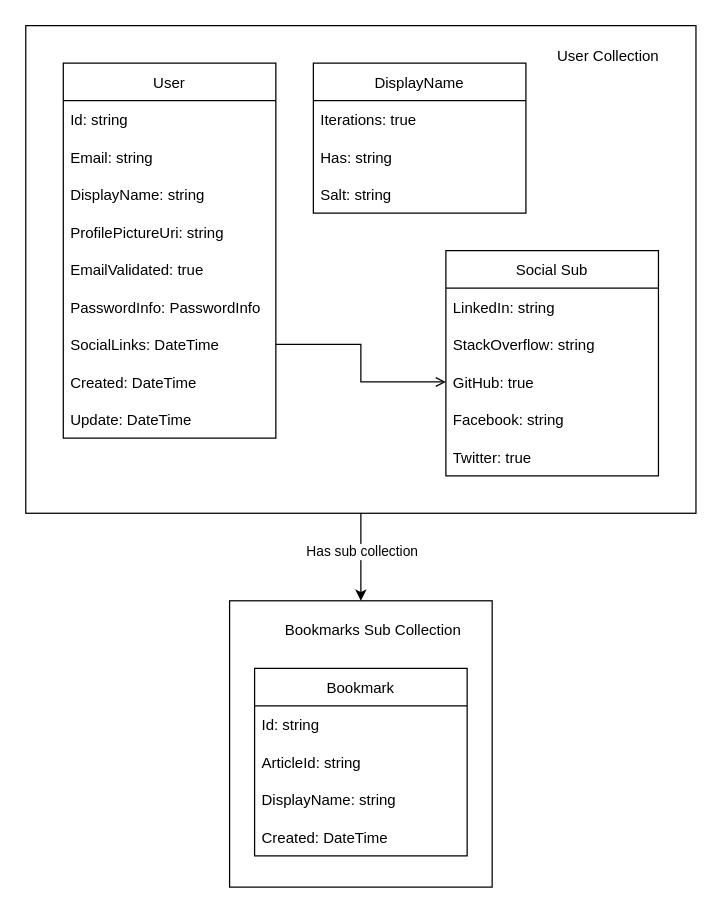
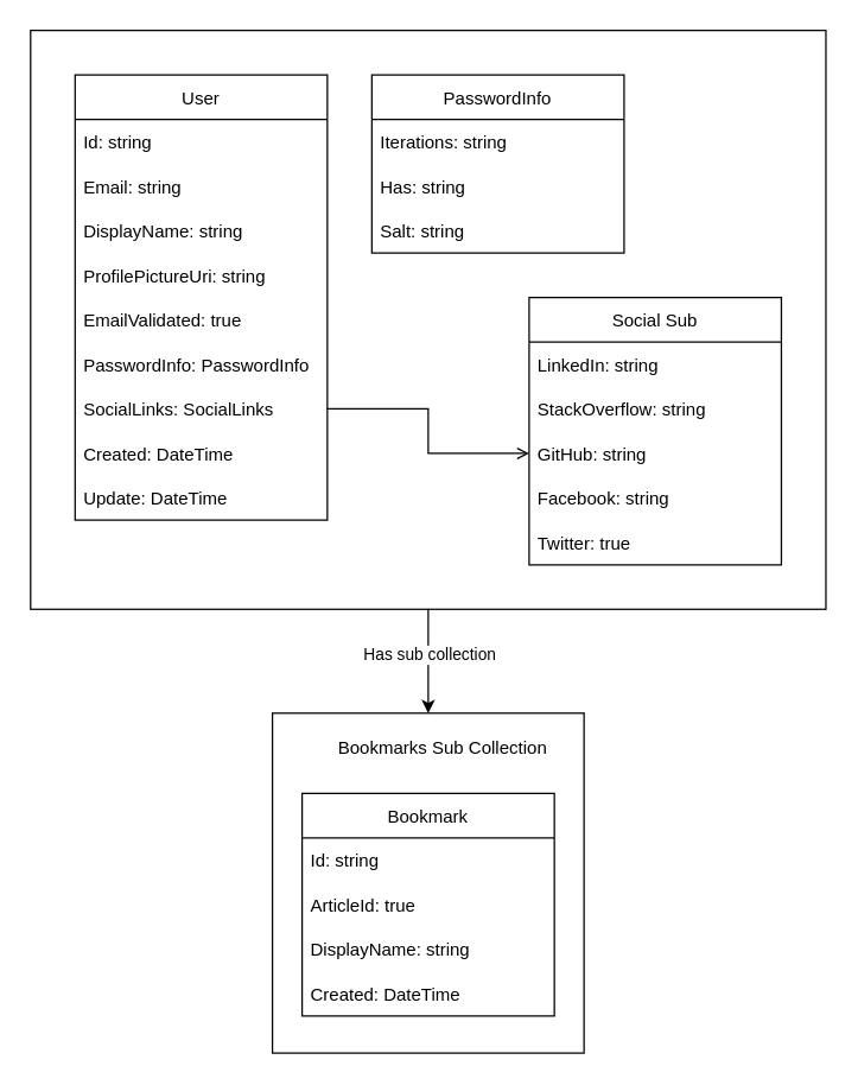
  <mxCell id="0" />
  <mxCell id="1" parent="0" />
  <mxCell id="2" value="" style="group" vertex="1" connectable="0" parent="1"><mxGeometry x="183" y="480" width="210" height="229" as="geometry" /></mxCell>
  <mxCell id="3" value="" style="rounded=0;whiteSpace=wrap;html=1;glass=0;fillStyle=auto;fillColor=none;" vertex="1" parent="2"><mxGeometry width="210" height="229" as="geometry" /></mxCell>
  <mxCell id="4" value="Bookmark" style="swimlane;fontStyle=0;childLayout=stackLayout;horizontal=1;startSize=30;horizontalStack=0;resizeParent=1;resizeParentMax=0;resizeLast=0;collapsible=1;marginBottom=0;fillStyle=auto;swimlaneLine=1;glass=0;" vertex="1" parent="2"><mxGeometry x="20" y="54" width="170" height="150" as="geometry"><mxRectangle x="20" y="54" width="70" height="30" as="alternateBounds" /></mxGeometry></mxCell>
  <mxCell id="5" value="Id: string" style="text;strokeColor=none;fillColor=none;align=left;verticalAlign=middle;spacingLeft=4;spacingRight=4;overflow=hidden;points=[[0,0.5],[1,0.5]];portConstraint=eastwest;rotatable=0;" vertex="1" parent="4"><mxGeometry y="30" width="170" height="30" as="geometry" /></mxCell>
- <mxCell id="6" value="ArticleId: string" style="text;strokeColor=none;fillColor=none;align=left;verticalAlign=middle;spacingLeft=4;spacingRight=4;overflow=hidden;points=[[0,0.5],[1,0.5]];portConstraint=eastwest;rotatable=0;" vertex="1" parent="4"><mxGeometry y="60" width="170" height="30" as="geometry" /></mxCell>
+ <mxCell id="6" value="ArticleId: true" style="text;strokeColor=none;fillColor=none;align=left;verticalAlign=middle;spacingLeft=4;spacingRight=4;overflow=hidden;points=[[0,0.5],[1,0.5]];portConstraint=eastwest;rotatable=0;" vertex="1" parent="4"><mxGeometry y="60" width="170" height="30" as="geometry" /></mxCell>
  <mxCell id="7" value="DisplayName: string" style="text;strokeColor=none;fillColor=none;align=left;verticalAlign=middle;spacingLeft=4;spacingRight=4;overflow=hidden;points=[[0,0.5],[1,0.5]];portConstraint=eastwest;rotatable=0;" vertex="1" parent="4"><mxGeometry y="90" width="170" height="30" as="geometry" /></mxCell>
  <mxCell id="8" value="Created: DateTime" style="text;strokeColor=none;fillColor=none;align=left;verticalAlign=middle;spacingLeft=4;spacingRight=4;overflow=hidden;points=[[0,0.5],[1,0.5]];portConstraint=eastwest;rotatable=0;" vertex="1" parent="4"><mxGeometry y="120" width="170" height="30" as="geometry" /></mxCell>
  <mxCell id="9" value="Bookmarks Sub Collection" style="text;html=1;strokeColor=none;fillColor=none;align=center;verticalAlign=middle;whiteSpace=wrap;rounded=0;glass=0;fillStyle=auto;" vertex="1" parent="2"><mxGeometry x="35" y="9" width="160" height="30" as="geometry" /></mxCell>
  <mxCell id="10" style="edgeStyle=orthogonalEdgeStyle;rounded=0;orthogonalLoop=1;jettySize=auto;html=1;exitX=0.5;exitY=1;exitDx=0;exitDy=0;entryX=0.5;entryY=0;entryDx=0;entryDy=0;" edge="1" parent="1" source="23" target="3"><mxGeometry relative="1" as="geometry" /></mxCell>
  <mxCell id="11" value="Has sub collection" style="edgeLabel;html=1;align=center;verticalAlign=middle;resizable=0;points=[];" vertex="1" connectable="0" parent="10"><mxGeometry x="-0.02" y="-3" relative="1" as="geometry"><mxPoint x="3" y="-4" as="offset" /></mxGeometry></mxCell>
  <mxCell id="12" value="" style="group" vertex="1" connectable="0" parent="1"><mxGeometry x="20" y="20" width="536" height="390" as="geometry" /></mxCell>
  <mxCell id="13" value="User" style="swimlane;fontStyle=0;childLayout=stackLayout;horizontal=1;startSize=30;horizontalStack=0;resizeParent=1;resizeParentMax=0;resizeLast=0;collapsible=1;marginBottom=0;fillStyle=auto;swimlaneLine=1;glass=0;" vertex="1" parent="12"><mxGeometry x="30" y="30" width="170" height="300" as="geometry"><mxRectangle x="150" y="170" width="70" height="30" as="alternateBounds" /></mxGeometry></mxCell>
  <mxCell id="14" value="Id: string" style="text;strokeColor=none;fillColor=none;align=left;verticalAlign=middle;spacingLeft=4;spacingRight=4;overflow=hidden;points=[[0,0.5],[1,0.5]];portConstraint=eastwest;rotatable=0;" vertex="1" parent="13"><mxGeometry y="30" width="170" height="30" as="geometry" /></mxCell>
  <mxCell id="15" value="Email: string" style="text;strokeColor=none;fillColor=none;align=left;verticalAlign=middle;spacingLeft=4;spacingRight=4;overflow=hidden;points=[[0,0.5],[1,0.5]];portConstraint=eastwest;rotatable=0;" vertex="1" parent="13"><mxGeometry y="60" width="170" height="30" as="geometry" /></mxCell>
  <mxCell id="16" value="DisplayName: string" style="text;strokeColor=none;fillColor=none;align=left;verticalAlign=middle;spacingLeft=4;spacingRight=4;overflow=hidden;points=[[0,0.5],[1,0.5]];portConstraint=eastwest;rotatable=0;" vertex="1" parent="13"><mxGeometry y="90" width="170" height="30" as="geometry" /></mxCell>
  <mxCell id="17" value="ProfilePictureUri: string" style="text;strokeColor=none;fillColor=none;align=left;verticalAlign=middle;spacingLeft=4;spacingRight=4;overflow=hidden;points=[[0,0.5],[1,0.5]];portConstraint=eastwest;rotatable=0;" vertex="1" parent="13"><mxGeometry y="120" width="170" height="30" as="geometry" /></mxCell>
  <mxCell id="18" value="EmailValidated: true" style="text;strokeColor=none;fillColor=none;align=left;verticalAlign=middle;spacingLeft=4;spacingRight=4;overflow=hidden;points=[[0,0.5],[1,0.5]];portConstraint=eastwest;rotatable=0;" vertex="1" parent="13"><mxGeometry y="150" width="170" height="30" as="geometry" /></mxCell>
  <mxCell id="19" value="PasswordInfo: PasswordInfo" style="text;strokeColor=none;fillColor=none;align=left;verticalAlign=middle;spacingLeft=4;spacingRight=4;overflow=hidden;points=[[0,0.5],[1,0.5]];portConstraint=eastwest;rotatable=0;" vertex="1" parent="13"><mxGeometry y="180" width="170" height="30" as="geometry" /></mxCell>
- <mxCell id="20" value="SocialLinks: DateTime" style="text;strokeColor=none;fillColor=none;align=left;verticalAlign=middle;spacingLeft=4;spacingRight=4;overflow=hidden;points=[[0,0.5],[1,0.5]];portConstraint=eastwest;rotatable=0;" vertex="1" parent="13"><mxGeometry y="210" width="170" height="30" as="geometry" /></mxCell>
+ <mxCell id="20" value="SocialLinks: SocialLinks" style="text;strokeColor=none;fillColor=none;align=left;verticalAlign=middle;spacingLeft=4;spacingRight=4;overflow=hidden;points=[[0,0.5],[1,0.5]];portConstraint=eastwest;rotatable=0;" vertex="1" parent="13"><mxGeometry y="210" width="170" height="30" as="geometry" /></mxCell>
  <mxCell id="21" value="Created: DateTime" style="text;strokeColor=none;fillColor=none;align=left;verticalAlign=middle;spacingLeft=4;spacingRight=4;overflow=hidden;points=[[0,0.5],[1,0.5]];portConstraint=eastwest;rotatable=0;" vertex="1" parent="13"><mxGeometry y="240" width="170" height="30" as="geometry" /></mxCell>
  <mxCell id="22" value="Update: DateTime" style="text;strokeColor=none;fillColor=none;align=left;verticalAlign=middle;spacingLeft=4;spacingRight=4;overflow=hidden;points=[[0,0.5],[1,0.5]];portConstraint=eastwest;rotatable=0;" vertex="1" parent="13"><mxGeometry y="270" width="170" height="30" as="geometry" /></mxCell>
  <mxCell id="23" value="" style="rounded=0;whiteSpace=wrap;html=1;glass=0;fillStyle=auto;fillColor=none;" vertex="1" parent="12"><mxGeometry width="536" height="390" as="geometry" /></mxCell>
- <mxCell id="24" value="DisplayName" style="swimlane;fontStyle=0;childLayout=stackLayout;horizontal=1;startSize=30;horizontalStack=0;resizeParent=1;resizeParentMax=0;resizeLast=0;collapsible=1;marginBottom=0;fillStyle=auto;swimlaneLine=1;glass=0;" vertex="1" parent="12"><mxGeometry x="230" y="30" width="170" height="120" as="geometry"><mxRectangle x="230" y="30" width="90" height="30" as="alternateBounds" /></mxGeometry></mxCell>
- <mxCell id="25" value="Iterations: true" style="text;strokeColor=none;fillColor=none;align=left;verticalAlign=middle;spacingLeft=4;spacingRight=4;overflow=hidden;points=[[0,0.5],[1,0.5]];portConstraint=eastwest;rotatable=0;" vertex="1" parent="24"><mxGeometry y="30" width="170" height="30" as="geometry" /></mxCell>
+ <mxCell id="24" value="PasswordInfo" style="swimlane;fontStyle=0;childLayout=stackLayout;horizontal=1;startSize=30;horizontalStack=0;resizeParent=1;resizeParentMax=0;resizeLast=0;collapsible=1;marginBottom=0;fillStyle=auto;swimlaneLine=1;glass=0;" vertex="1" parent="12"><mxGeometry x="230" y="30" width="170" height="120" as="geometry"><mxRectangle x="230" y="30" width="90" height="30" as="alternateBounds" /></mxGeometry></mxCell>
+ <mxCell id="25" value="Iterations: string" style="text;strokeColor=none;fillColor=none;align=left;verticalAlign=middle;spacingLeft=4;spacingRight=4;overflow=hidden;points=[[0,0.5],[1,0.5]];portConstraint=eastwest;rotatable=0;" vertex="1" parent="24"><mxGeometry y="30" width="170" height="30" as="geometry" /></mxCell>
  <mxCell id="26" value="Has: string" style="text;strokeColor=none;fillColor=none;align=left;verticalAlign=middle;spacingLeft=4;spacingRight=4;overflow=hidden;points=[[0,0.5],[1,0.5]];portConstraint=eastwest;rotatable=0;" vertex="1" parent="24"><mxGeometry y="60" width="170" height="30" as="geometry" /></mxCell>
  <mxCell id="27" value="Salt: string" style="text;strokeColor=none;fillColor=none;align=left;verticalAlign=middle;spacingLeft=4;spacingRight=4;overflow=hidden;points=[[0,0.5],[1,0.5]];portConstraint=eastwest;rotatable=0;" vertex="1" parent="24"><mxGeometry y="90" width="170" height="30" as="geometry" /></mxCell>
  <mxCell id="28" value="Social Sub" style="swimlane;fontStyle=0;childLayout=stackLayout;horizontal=1;startSize=30;horizontalStack=0;resizeParent=1;resizeParentMax=0;resizeLast=0;collapsible=1;marginBottom=0;fillStyle=auto;swimlaneLine=1;glass=0;" vertex="1" parent="12"><mxGeometry x="336" y="180" width="170" height="180" as="geometry"><mxRectangle x="340" y="165" width="90" height="30" as="alternateBounds" /></mxGeometry></mxCell>
  <mxCell id="29" value="LinkedIn: string" style="text;strokeColor=none;fillColor=none;align=left;verticalAlign=middle;spacingLeft=4;spacingRight=4;overflow=hidden;points=[[0,0.5],[1,0.5]];portConstraint=eastwest;rotatable=0;" vertex="1" parent="28"><mxGeometry y="30" width="170" height="30" as="geometry" /></mxCell>
  <mxCell id="30" value="StackOverflow: string" style="text;strokeColor=none;fillColor=none;align=left;verticalAlign=middle;spacingLeft=4;spacingRight=4;overflow=hidden;points=[[0,0.5],[1,0.5]];portConstraint=eastwest;rotatable=0;" vertex="1" parent="28"><mxGeometry y="60" width="170" height="30" as="geometry" /></mxCell>
- <mxCell id="31" value="GitHub: true" style="text;strokeColor=none;fillColor=none;align=left;verticalAlign=middle;spacingLeft=4;spacingRight=4;overflow=hidden;points=[[0,0.5],[1,0.5]];portConstraint=eastwest;rotatable=0;" vertex="1" parent="28"><mxGeometry y="90" width="170" height="30" as="geometry" /></mxCell>
+ <mxCell id="31" value="GitHub: string" style="text;strokeColor=none;fillColor=none;align=left;verticalAlign=middle;spacingLeft=4;spacingRight=4;overflow=hidden;points=[[0,0.5],[1,0.5]];portConstraint=eastwest;rotatable=0;" vertex="1" parent="28"><mxGeometry y="90" width="170" height="30" as="geometry" /></mxCell>
  <mxCell id="32" value="Facebook: string" style="text;strokeColor=none;fillColor=none;align=left;verticalAlign=middle;spacingLeft=4;spacingRight=4;overflow=hidden;points=[[0,0.5],[1,0.5]];portConstraint=eastwest;rotatable=0;" vertex="1" parent="28"><mxGeometry y="120" width="170" height="30" as="geometry" /></mxCell>
  <mxCell id="33" value="Twitter: true" style="text;strokeColor=none;fillColor=none;align=left;verticalAlign=middle;spacingLeft=4;spacingRight=4;overflow=hidden;points=[[0,0.5],[1,0.5]];portConstraint=eastwest;rotatable=0;" vertex="1" parent="28"><mxGeometry y="150" width="170" height="30" as="geometry" /></mxCell>
  <mxCell id="34" style="edgeStyle=orthogonalEdgeStyle;rounded=0;orthogonalLoop=1;jettySize=auto;html=1;entryX=0;entryY=0.5;entryDx=0;entryDy=0;endArrow=open;" edge="1" parent="12" source="20" target="31"><mxGeometry relative="1" as="geometry" /></mxCell>
- <mxCell id="35" value="User Collection" style="text;html=1;strokeColor=none;fillColor=none;align=center;verticalAlign=middle;whiteSpace=wrap;rounded=0;glass=0;fillStyle=auto;" vertex="1" parent="12"><mxGeometry x="416" y="10" width="100" height="30" as="geometry" /></mxCell>
